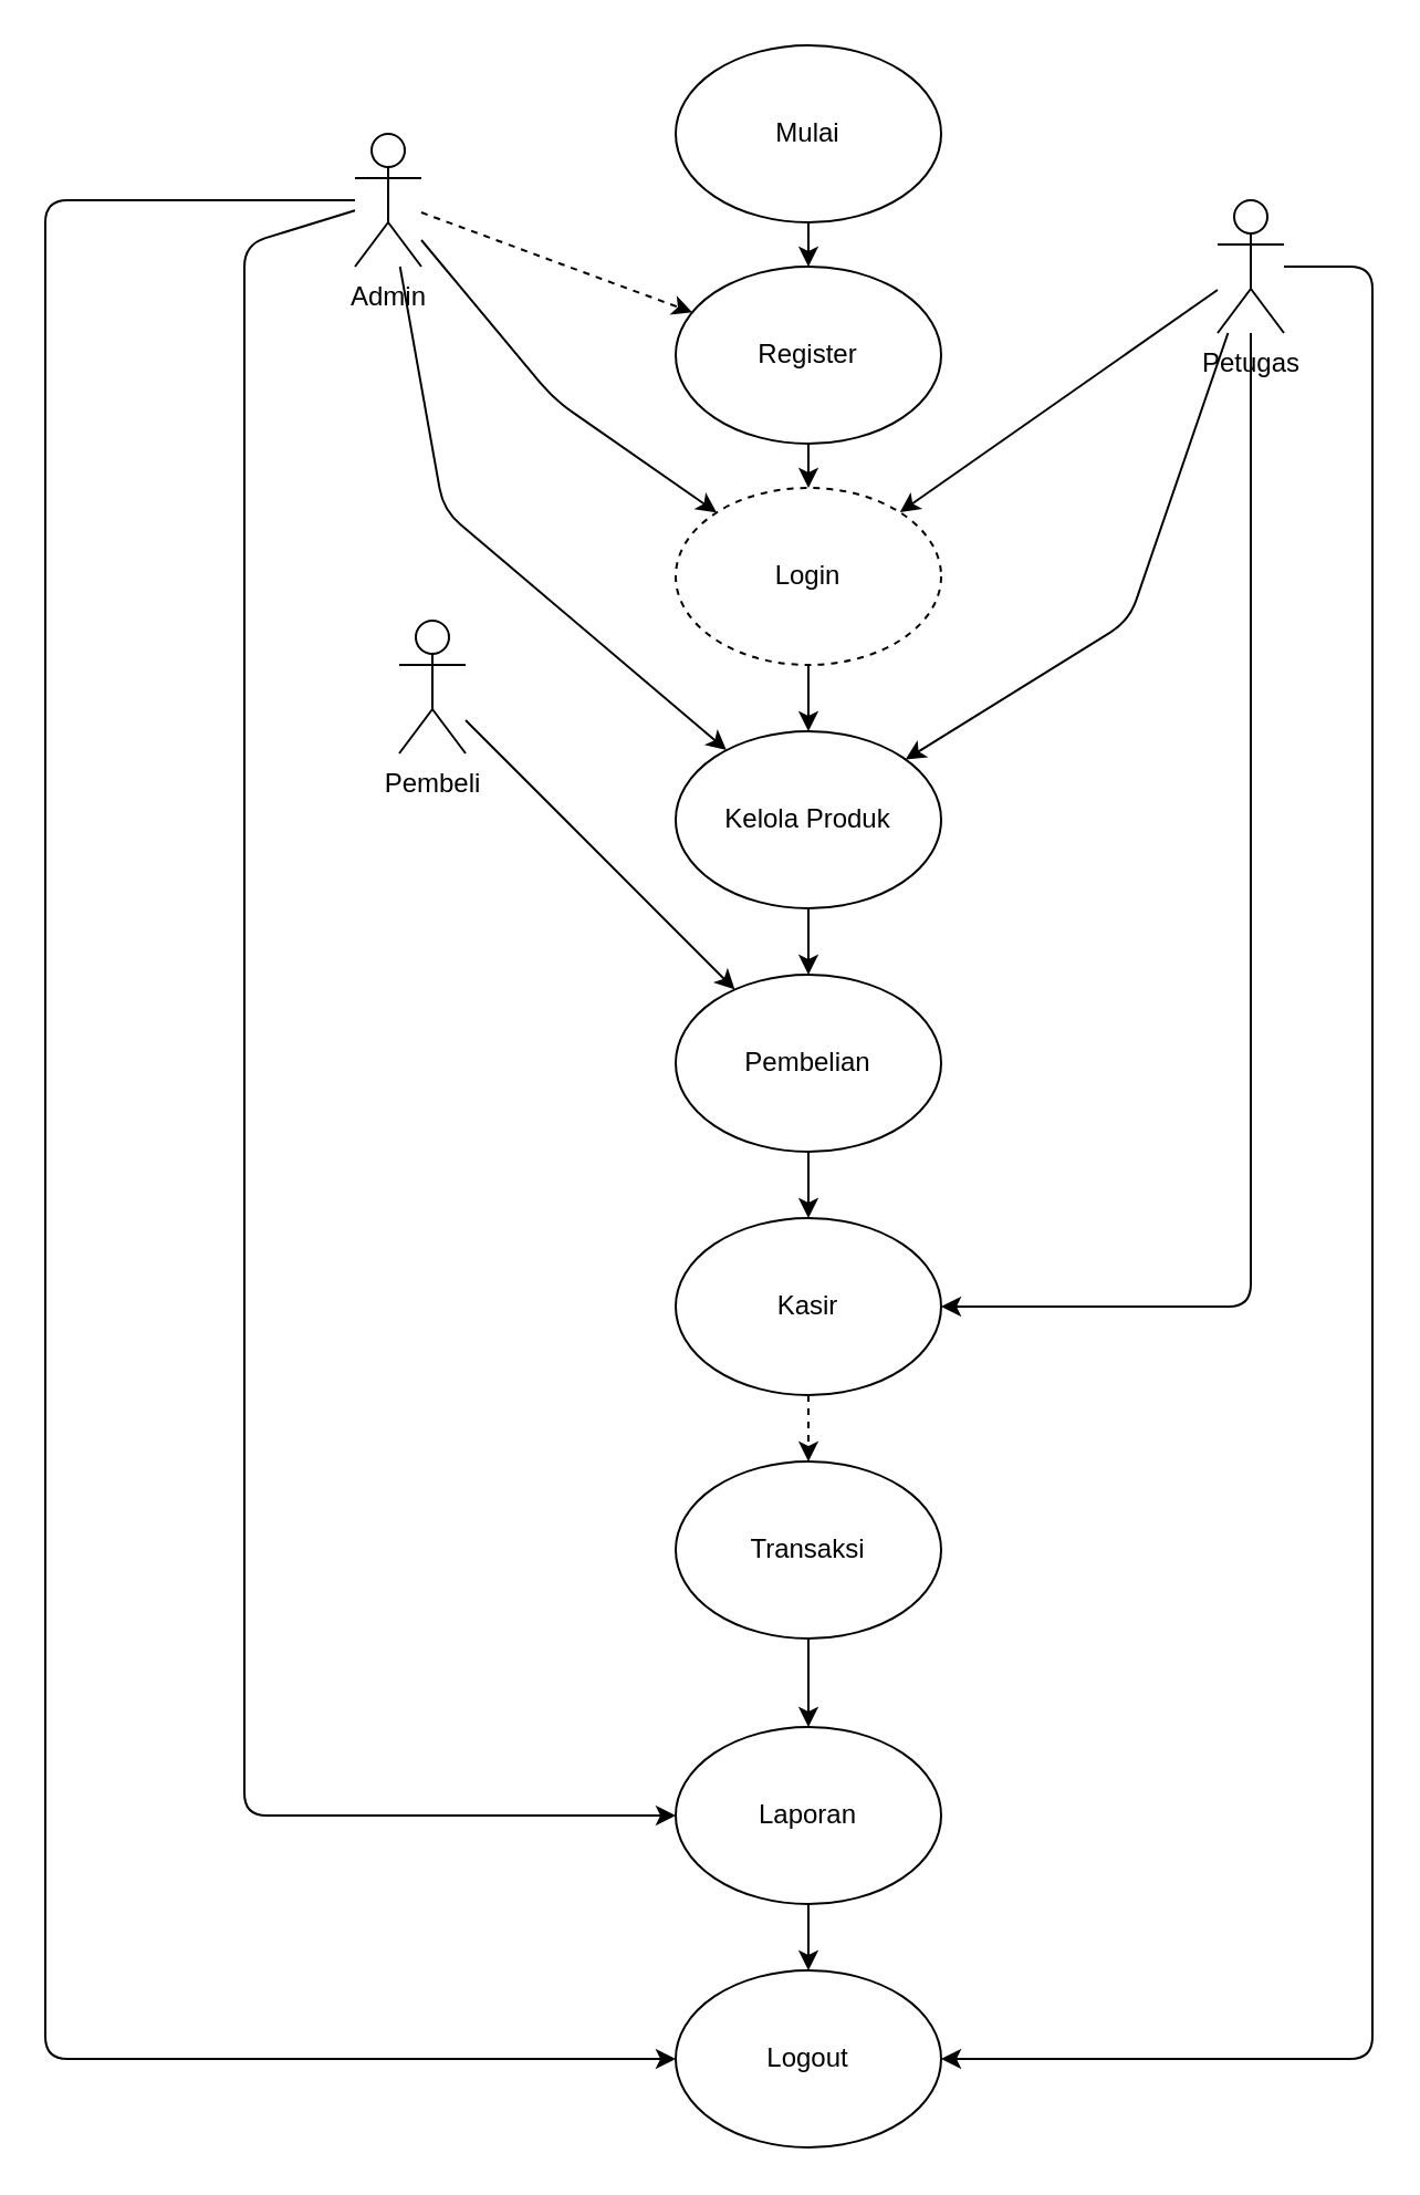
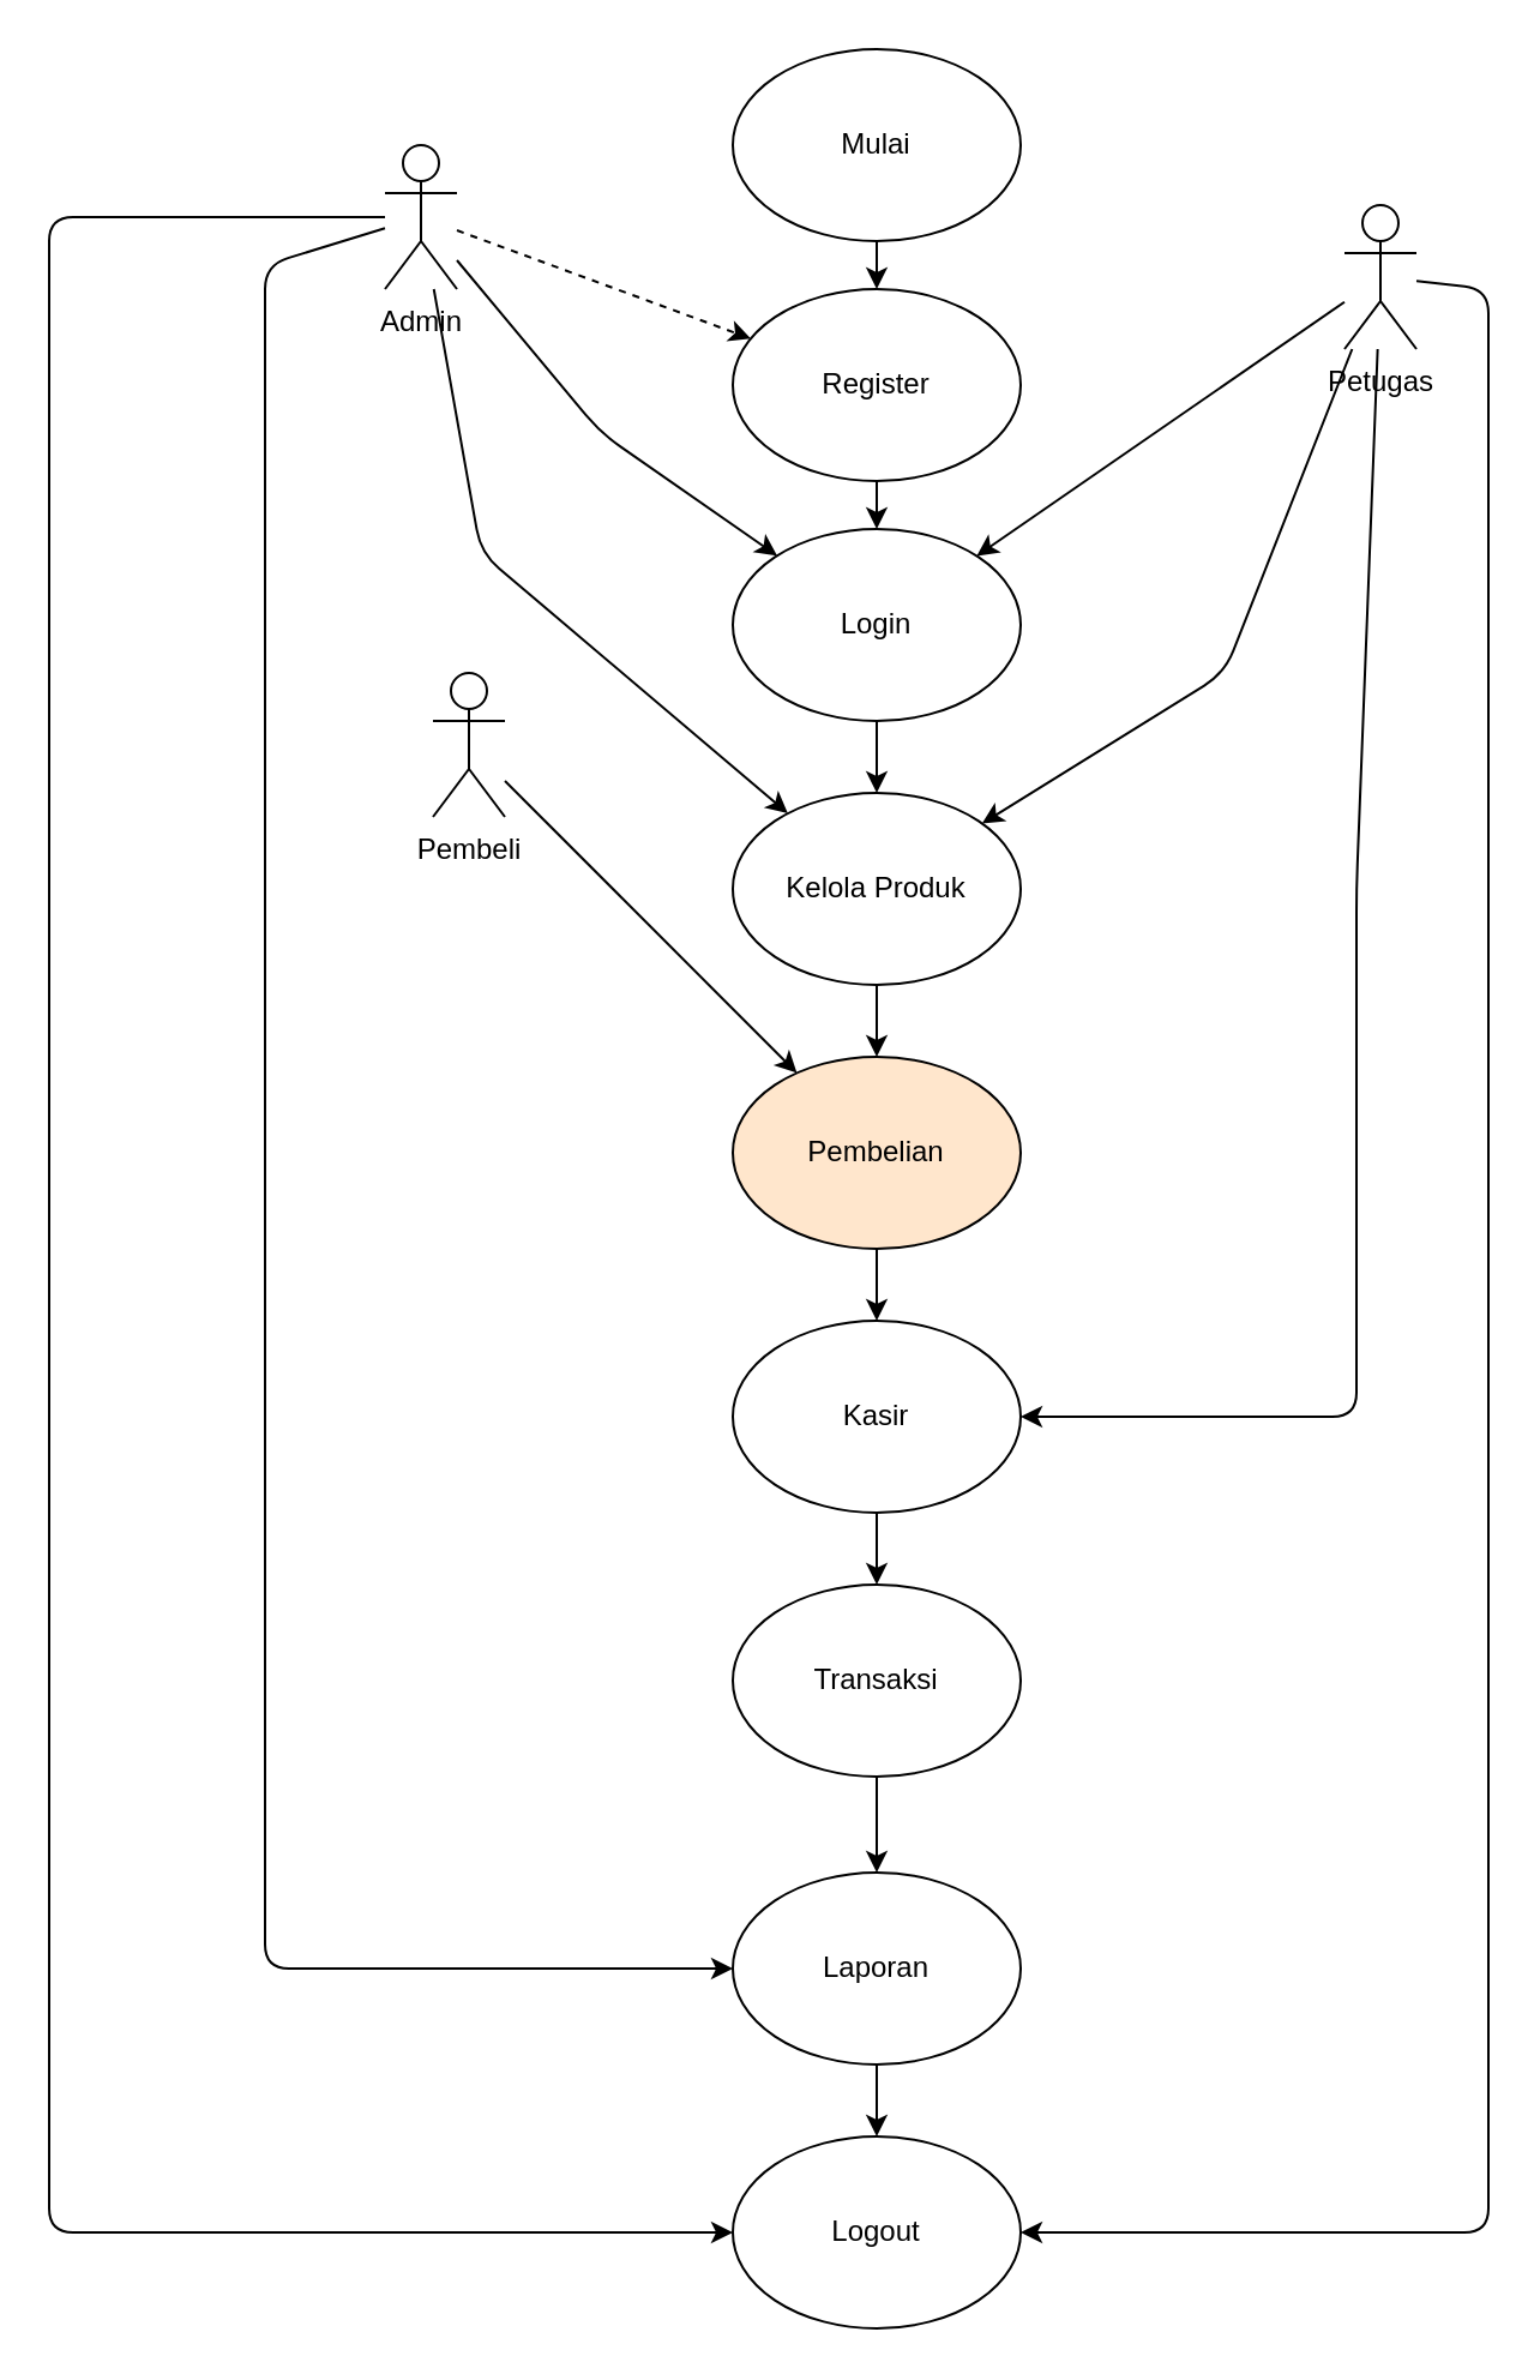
  <mxCell id="0" />
  <mxCell id="1" parent="0" />
  <mxCell id="2" style="edgeStyle=none;html=1;dashed=1;" parent="1" source="7" target="11" edge="1"><mxGeometry relative="1" as="geometry" /></mxCell>
  <mxCell id="3" style="edgeStyle=none;html=1;" parent="1" source="7" target="22" edge="1"><mxGeometry relative="1" as="geometry"><Array as="points"><mxPoint x="200" y="230" /></Array></mxGeometry></mxCell>
  <mxCell id="4" style="edgeStyle=none;html=1;" parent="1" source="7" target="13" edge="1"><mxGeometry relative="1" as="geometry"><Array as="points"><mxPoint x="250" y="180" /></Array></mxGeometry></mxCell>
  <mxCell id="5" style="edgeStyle=none;html=1;" parent="1" source="7" target="30" edge="1"><mxGeometry relative="1" as="geometry"><Array as="points"><mxPoint x="110" y="110" /><mxPoint x="110" y="820" /></Array></mxGeometry></mxCell>
  <mxCell id="6" style="edgeStyle=none;html=1;" parent="1" source="7" target="31" edge="1"><mxGeometry relative="1" as="geometry"><Array as="points"><mxPoint x="20" y="90" /><mxPoint x="20" y="930" /></Array></mxGeometry></mxCell>
  <mxCell id="7" value="Admin" style="shape=umlActor;verticalLabelPosition=bottom;verticalAlign=top;html=1;outlineConnect=0;" parent="1" vertex="1"><mxGeometry x="160" y="60" width="30" height="60" as="geometry" /></mxCell>
  <mxCell id="8" style="edgeStyle=none;html=1;" parent="1" source="9" target="11" edge="1"><mxGeometry relative="1" as="geometry" /></mxCell>
  <mxCell id="9" value="Mulai" style="ellipse;whiteSpace=wrap;html=1;" parent="1" vertex="1"><mxGeometry x="305" y="20" width="120" height="80" as="geometry" /></mxCell>
  <mxCell id="10" style="edgeStyle=none;html=1;" parent="1" source="11" target="13" edge="1"><mxGeometry relative="1" as="geometry" /></mxCell>
  <mxCell id="11" value="Register" style="ellipse;whiteSpace=wrap;html=1;" parent="1" vertex="1"><mxGeometry x="305" y="120" width="120" height="80" as="geometry" /></mxCell>
  <mxCell id="12" style="edgeStyle=none;html=1;" parent="1" source="13" target="22" edge="1"><mxGeometry relative="1" as="geometry" /></mxCell>
- <mxCell id="13" value="Login" style="ellipse;whiteSpace=wrap;html=1;dashed=1;" parent="1" vertex="1"><mxGeometry x="305" y="220" width="120" height="80" as="geometry" /></mxCell>
+ <mxCell id="13" value="Login" style="ellipse;whiteSpace=wrap;html=1;" parent="1" vertex="1"><mxGeometry x="305" y="220" width="120" height="80" as="geometry" /></mxCell>
  <mxCell id="14" style="edgeStyle=none;html=1;" parent="1" source="18" target="13" edge="1"><mxGeometry relative="1" as="geometry" /></mxCell>
  <mxCell id="15" style="edgeStyle=none;html=1;" parent="1" source="18" target="26" edge="1"><mxGeometry relative="1" as="geometry"><Array as="points"><mxPoint x="565" y="370" /><mxPoint x="565" y="590" /></Array></mxGeometry></mxCell>
  <mxCell id="16" style="edgeStyle=none;html=1;" parent="1" source="18" target="22" edge="1"><mxGeometry relative="1" as="geometry"><Array as="points"><mxPoint x="510" y="280" /></Array></mxGeometry></mxCell>
  <mxCell id="17" style="edgeStyle=none;html=1;" parent="1" source="18" target="31" edge="1"><mxGeometry relative="1" as="geometry"><Array as="points"><mxPoint x="620" y="120" /><mxPoint x="620" y="930" /></Array></mxGeometry></mxCell>
- <mxCell id="18" value="Petugas" style="shape=umlActor;verticalLabelPosition=bottom;verticalAlign=top;html=1;outlineConnect=0;" parent="1" vertex="1"><mxGeometry x="550" y="90" width="30" height="60" as="geometry" /></mxCell>
+ <mxCell id="18" value="Petugas" style="shape=umlActor;verticalLabelPosition=bottom;verticalAlign=top;html=1;outlineConnect=0;" parent="1" vertex="1"><mxGeometry x="560" y="85" width="30" height="60" as="geometry" /></mxCell>
  <mxCell id="19" style="edgeStyle=none;html=1;" parent="1" source="20" target="24" edge="1"><mxGeometry relative="1" as="geometry" /></mxCell>
  <mxCell id="20" value="Pembeli" style="shape=umlActor;verticalLabelPosition=bottom;verticalAlign=top;html=1;outlineConnect=0;" parent="1" vertex="1"><mxGeometry x="180" y="280" width="30" height="60" as="geometry" /></mxCell>
  <mxCell id="21" style="edgeStyle=none;html=1;" parent="1" source="22" target="24" edge="1"><mxGeometry relative="1" as="geometry" /></mxCell>
  <mxCell id="22" value="Kelola Produk" style="ellipse;whiteSpace=wrap;html=1;" parent="1" vertex="1"><mxGeometry x="305" y="330" width="120" height="80" as="geometry" /></mxCell>
  <mxCell id="23" style="edgeStyle=none;html=1;" parent="1" source="24" target="26" edge="1"><mxGeometry relative="1" as="geometry" /></mxCell>
- <mxCell id="24" value="Pembelian" style="ellipse;whiteSpace=wrap;html=1;" parent="1" vertex="1"><mxGeometry x="305" y="440" width="120" height="80" as="geometry" /></mxCell>
- <mxCell id="25" style="edgeStyle=none;html=1;dashed=1;" parent="1" source="26" target="28" edge="1"><mxGeometry relative="1" as="geometry" /></mxCell>
+ <mxCell id="24" value="Pembelian" style="ellipse;whiteSpace=wrap;html=1;fillColor=#ffe6cc;" parent="1" vertex="1"><mxGeometry x="305" y="440" width="120" height="80" as="geometry" /></mxCell>
+ <mxCell id="25" style="edgeStyle=none;html=1;" parent="1" source="26" target="28" edge="1"><mxGeometry relative="1" as="geometry" /></mxCell>
  <mxCell id="26" value="Kasir" style="ellipse;whiteSpace=wrap;html=1;" parent="1" vertex="1"><mxGeometry x="305" y="550" width="120" height="80" as="geometry" /></mxCell>
  <mxCell id="27" style="edgeStyle=none;html=1;" parent="1" source="28" target="30" edge="1"><mxGeometry relative="1" as="geometry" /></mxCell>
  <mxCell id="28" value="Transaksi" style="ellipse;whiteSpace=wrap;html=1;" parent="1" vertex="1"><mxGeometry x="305" y="660" width="120" height="80" as="geometry" /></mxCell>
  <mxCell id="29" style="edgeStyle=none;html=1;" parent="1" source="30" target="31" edge="1"><mxGeometry relative="1" as="geometry" /></mxCell>
  <mxCell id="30" value="Laporan" style="ellipse;whiteSpace=wrap;html=1;" parent="1" vertex="1"><mxGeometry x="305" y="780" width="120" height="80" as="geometry" /></mxCell>
  <mxCell id="31" value="Logout" style="ellipse;whiteSpace=wrap;html=1;" parent="1" vertex="1"><mxGeometry x="305" y="890" width="120" height="80" as="geometry" /></mxCell>
